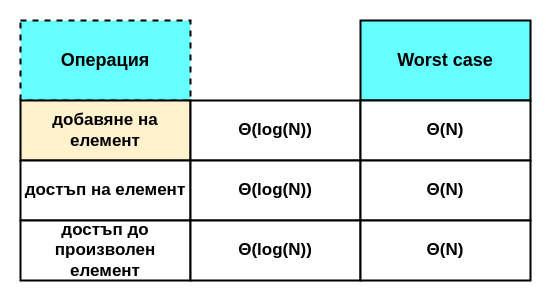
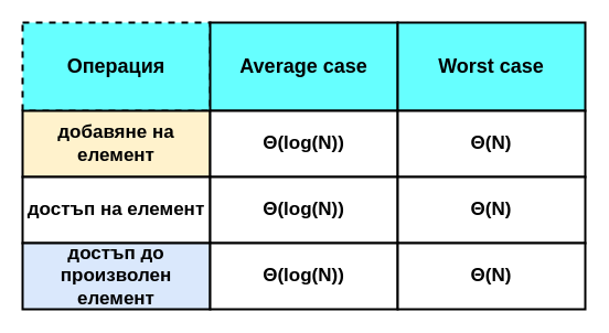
  <mxCell id="0" />
  <mxCell id="1" parent="0" />
  <mxCell id="2" value="Операция" style="rounded=0;whiteSpace=wrap;html=1;fillColor=#66FFFF;strokeColor=#000000;strokeWidth=2;fontSize=18;fontStyle=1;fontColor=#000000;dashed=1;" vertex="1" parent="1"><mxGeometry x="20" y="20" width="170" height="80" as="geometry" /></mxCell>
+ <mxCell id="3" value="Average case" style="rounded=0;whiteSpace=wrap;html=1;fillColor=#66FFFF;strokeColor=#000000;strokeWidth=2;fontSize=18;fontStyle=1;fontColor=#000000;" vertex="1" parent="1"><mxGeometry x="190" y="20" width="170" height="80" as="geometry" /></mxCell>
  <mxCell id="4" value="Worst case" style="rounded=0;whiteSpace=wrap;html=1;fillColor=#66FFFF;strokeColor=#000000;strokeWidth=2;fontSize=18;fontStyle=1;fontColor=#000000;" vertex="1" parent="1"><mxGeometry x="360" y="20" width="170" height="80" as="geometry" /></mxCell>
  <mxCell id="5" value="добавяне на елемент" style="rounded=0;whiteSpace=wrap;html=1;fillColor=#fff2cc;strokeColor=#000000;strokeWidth=2;fontSize=17;fontStyle=1;fontColor=#000000;" vertex="1" parent="1"><mxGeometry x="20" y="100" width="170" height="60" as="geometry" /></mxCell>
  <mxCell id="6" value="&lt;span style=&quot;font-size: 17px;&quot;&gt;Θ(log(N))&lt;/span&gt;" style="rounded=0;whiteSpace=wrap;html=1;fillColor=#FFFFFF;strokeColor=#000000;strokeWidth=2;fontSize=17;fontStyle=1;fontColor=#000000;" vertex="1" parent="1"><mxGeometry x="190" y="100" width="170" height="60" as="geometry" /></mxCell>
  <mxCell id="7" value="&lt;span style=&quot;font-size: 17px;&quot;&gt;Θ(N)&lt;/span&gt;" style="rounded=0;whiteSpace=wrap;html=1;fillColor=#FFFFFF;strokeColor=#000000;strokeWidth=2;fontSize=17;fontStyle=1;fontColor=#000000;" vertex="1" parent="1"><mxGeometry x="360" y="100" width="170" height="60" as="geometry" /></mxCell>
  <mxCell id="8" value="достъп на елемент" style="rounded=0;whiteSpace=wrap;html=1;fillColor=#FFFFFF;strokeColor=#000000;strokeWidth=2;fontSize=17;fontStyle=1;fontColor=#000000;" vertex="1" parent="1"><mxGeometry x="20" y="160" width="170" height="60" as="geometry" /></mxCell>
  <mxCell id="9" value="Θ(log(N))" style="rounded=0;whiteSpace=wrap;html=1;fillColor=#FFFFFF;strokeColor=#000000;strokeWidth=2;fontSize=17;fontStyle=1;fontColor=#000000;" vertex="1" parent="1"><mxGeometry x="190" y="160" width="170" height="60" as="geometry" /></mxCell>
  <mxCell id="10" value="&lt;span style=&quot;font-size: 17px;&quot;&gt;Θ(N)&lt;/span&gt;" style="rounded=0;whiteSpace=wrap;html=1;fillColor=#FFFFFF;strokeColor=#000000;strokeWidth=2;fontSize=17;fontStyle=1;fontColor=#000000;" vertex="1" parent="1"><mxGeometry x="360" y="160" width="170" height="60" as="geometry" /></mxCell>
- <mxCell id="11" value="достъп до произволен елемент" style="rounded=0;whiteSpace=wrap;html=1;fillColor=#FFFFFF;strokeColor=#000000;strokeWidth=2;fontSize=17;fontStyle=1;fontColor=#000000;" vertex="1" parent="1"><mxGeometry x="20" y="220" width="170" height="60" as="geometry" /></mxCell>
+ <mxCell id="11" value="достъп до произволен елемент" style="rounded=0;whiteSpace=wrap;html=1;fillColor=#dae8fc;strokeColor=#000000;strokeWidth=2;fontSize=17;fontStyle=1;fontColor=#000000;" vertex="1" parent="1"><mxGeometry x="20" y="220" width="170" height="60" as="geometry" /></mxCell>
  <mxCell id="12" value="Θ(log(N))" style="rounded=0;whiteSpace=wrap;html=1;fillColor=#FFFFFF;strokeColor=#000000;strokeWidth=2;fontSize=17;fontStyle=1;fontColor=#000000;" vertex="1" parent="1"><mxGeometry x="190" y="220" width="170" height="60" as="geometry" /></mxCell>
  <mxCell id="13" value="&lt;span style=&quot;font-size: 17px;&quot;&gt;Θ(N)&lt;/span&gt;" style="rounded=0;whiteSpace=wrap;html=1;fillColor=#FFFFFF;strokeColor=#000000;strokeWidth=2;fontSize=17;fontStyle=1;fontColor=#000000;" vertex="1" parent="1"><mxGeometry x="360" y="220" width="170" height="60" as="geometry" /></mxCell>
